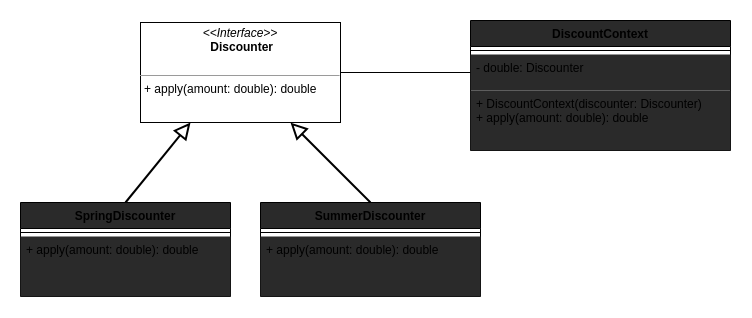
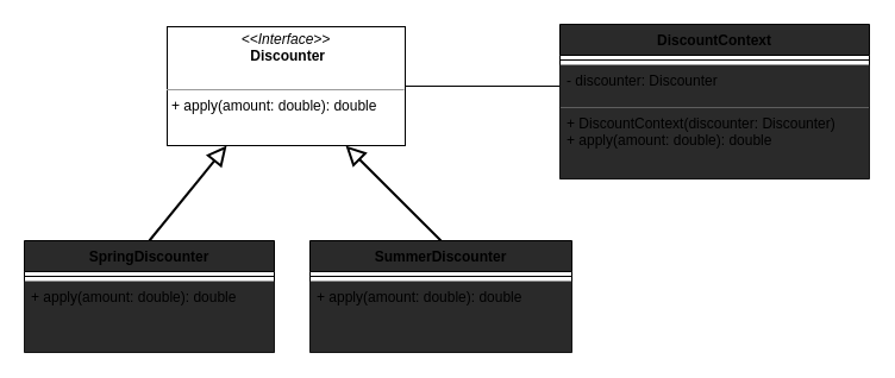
  <mxCell id="0" />
  <mxCell id="1" parent="0" />
  <mxCell id="2" value="SpringDiscounter" style="swimlane;fontStyle=1;align=center;verticalAlign=top;childLayout=stackLayout;horizontal=1;startSize=26;horizontalStack=0;resizeParent=1;resizeParentMax=0;resizeLast=0;collapsible=1;marginBottom=0;fillColor=#2A2A2A;" parent="1" vertex="1"><mxGeometry x="20" y="202" width="210" height="94" as="geometry" /></mxCell>
  <mxCell id="3" value="" style="line;strokeWidth=1;fillColor=none;align=left;verticalAlign=middle;spacingTop=-1;spacingLeft=3;spacingRight=3;rotatable=0;labelPosition=right;points=[];portConstraint=eastwest;" parent="2" vertex="1"><mxGeometry y="26" width="210" height="8" as="geometry" /></mxCell>
  <mxCell id="4" value="+ apply(amount: double): double" style="text;strokeColor=none;align=left;verticalAlign=top;spacingLeft=4;spacingRight=4;overflow=hidden;rotatable=0;points=[[0,0.5],[1,0.5]];portConstraint=eastwest;fillColor=#2a2a2a;" parent="2" vertex="1"><mxGeometry y="34" width="210" height="60" as="geometry" /></mxCell>
  <mxCell id="5" value="SummerDiscounter" style="swimlane;fontStyle=1;align=center;verticalAlign=top;childLayout=stackLayout;horizontal=1;startSize=26;horizontalStack=0;resizeParent=1;resizeParentMax=0;resizeLast=0;collapsible=1;marginBottom=0;fillColor=#2A2A2A;" parent="1" vertex="1"><mxGeometry x="260" y="202" width="220" height="94" as="geometry" /></mxCell>
  <mxCell id="6" value="" style="line;strokeWidth=1;fillColor=none;align=left;verticalAlign=middle;spacingTop=-1;spacingLeft=3;spacingRight=3;rotatable=0;labelPosition=right;points=[];portConstraint=eastwest;" parent="5" vertex="1"><mxGeometry y="26" width="220" height="8" as="geometry" /></mxCell>
  <mxCell id="7" value="+ apply(amount: double): double" style="text;strokeColor=none;align=left;verticalAlign=top;spacingLeft=4;spacingRight=4;overflow=hidden;rotatable=0;points=[[0,0.5],[1,0.5]];portConstraint=eastwest;fillColor=#2a2a2a;" parent="5" vertex="1"><mxGeometry y="34" width="220" height="60" as="geometry" /></mxCell>
  <mxCell id="8" value="&lt;p style=&quot;margin: 0px ; margin-top: 4px ; text-align: center&quot;&gt;&lt;i&gt;&amp;lt;&amp;lt;Interface&amp;gt;&amp;gt;&lt;/i&gt;&lt;br&gt;&lt;b&gt;&amp;nbsp;Discounter&lt;/b&gt;&lt;/p&gt;&lt;br&gt;&lt;hr size=&quot;1&quot;&gt;&lt;p style=&quot;margin: 0px ; margin-left: 4px&quot;&gt;+ apply(amount: double): double&lt;/p&gt;" style="verticalAlign=top;align=left;overflow=fill;fontSize=12;fontFamily=Helvetica;html=1;" parent="1" vertex="1"><mxGeometry x="140" y="22" width="200" height="100" as="geometry" /></mxCell>
  <mxCell id="9" value="" style="endArrow=block;endFill=0;endSize=12;html=1;strokeColor=#000000;strokeWidth=2;entryX=0.25;entryY=1;entryDx=0;entryDy=0;exitX=0.5;exitY=0;exitDx=0;exitDy=0;" parent="1" source="2" target="8" edge="1"><mxGeometry width="160" relative="1" as="geometry"><mxPoint x="280" y="182" as="sourcePoint" /><mxPoint x="440" y="182" as="targetPoint" /></mxGeometry></mxCell>
  <mxCell id="10" value="" style="endArrow=block;endFill=0;endSize=12;html=1;strokeColor=#000000;strokeWidth=2;entryX=0.75;entryY=1;entryDx=0;entryDy=0;exitX=0.5;exitY=0;exitDx=0;exitDy=0;" parent="1" source="5" target="8" edge="1"><mxGeometry width="160" relative="1" as="geometry"><mxPoint x="125" y="212" as="sourcePoint" /><mxPoint x="257.5" y="132" as="targetPoint" /></mxGeometry></mxCell>
  <mxCell id="11" value="DiscountContext" style="swimlane;fontStyle=1;align=center;verticalAlign=top;childLayout=stackLayout;horizontal=1;startSize=26;horizontalStack=0;resizeParent=1;resizeParentMax=0;resizeLast=0;collapsible=1;marginBottom=0;fillColor=#2A2A2A;" parent="1" vertex="1"><mxGeometry x="470" y="20" width="260" height="130" as="geometry" /></mxCell>
  <mxCell id="12" value="" style="line;strokeWidth=1;fillColor=none;align=left;verticalAlign=middle;spacingTop=-1;spacingLeft=3;spacingRight=3;rotatable=0;labelPosition=right;points=[];portConstraint=eastwest;" vertex="1" parent="11"><mxGeometry y="26" width="260" height="8" as="geometry" /></mxCell>
- <mxCell id="13" value="- double: Discounter" style="text;strokeColor=none;align=left;verticalAlign=top;spacingLeft=4;spacingRight=4;overflow=hidden;rotatable=0;points=[[0,0.5],[1,0.5]];portConstraint=eastwest;fillColor=#2a2a2a;" vertex="1" parent="11"><mxGeometry y="34" width="260" height="36" as="geometry" /></mxCell>
+ <mxCell id="13" value="- discounter: Discounter" style="text;strokeColor=none;align=left;verticalAlign=top;spacingLeft=4;spacingRight=4;overflow=hidden;rotatable=0;points=[[0,0.5],[1,0.5]];portConstraint=eastwest;fillColor=#2a2a2a;" vertex="1" parent="11"><mxGeometry y="34" width="260" height="36" as="geometry" /></mxCell>
  <mxCell id="14" value="+ DiscountContext(discounter: Discounter)&#10;+ apply(amount: double): double" style="text;strokeColor=none;align=left;verticalAlign=top;spacingLeft=4;spacingRight=4;overflow=hidden;rotatable=0;points=[[0,0.5],[1,0.5]];portConstraint=eastwest;fillColor=#2a2a2a;" parent="11" vertex="1"><mxGeometry y="70" width="260" height="60" as="geometry" /></mxCell>
  <mxCell id="15" value="" style="endArrow=none;endFill=0;endSize=12;html=1;strokeColor=#000000;entryX=0;entryY=0.5;entryDx=0;entryDy=0;exitX=1;exitY=0.5;exitDx=0;exitDy=0;" edge="1" parent="1" source="8" target="13"><mxGeometry width="160" relative="1" as="geometry"><mxPoint x="240" y="622" as="sourcePoint" /><mxPoint x="400" y="622" as="targetPoint" /></mxGeometry></mxCell>
